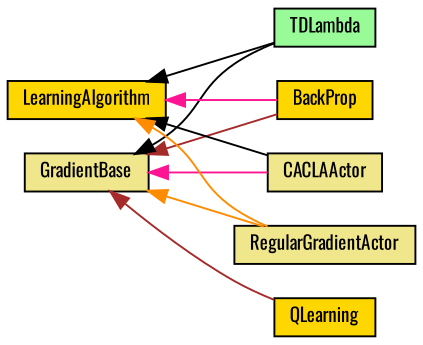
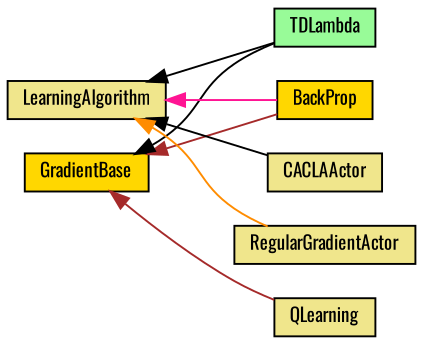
  digraph {
    fontname=Oswald
    rankdir=LR
    node [color=black fillcolor=khaki fontname=Oswald fontsize=10 shape=record style=filled]
    edge [color=black dir=back fontname=Oswald fontsize=10 labelfontname=Helvetica labelfontsize=10 style=solid]
-   n1 [height=0.2 label=GradientBase width=0.4]
+   n1 [fillcolor=gold height=0.2 label=GradientBase width=0.4]
    n2 [fillcolor=gold height=0.2 label=BackProp width=0.4]
    n3 [height=0.2 label=CACLAActor width=0.4]
-   n4 [fillcolor=gold height=0.2 label=QLearning width=0.4]
+   n4 [height=0.2 label=QLearning width=0.4]
    n5 [height=0.2 label=RegularGradientActor width=0.4]
    n6 [fillcolor=palegreen height=0.2 label=TDLambda width=0.4]
-   n7 [fillcolor=gold height=0.2 label=LearningAlgorithm width=0.4]
+   n7 [height=0.2 label=LearningAlgorithm width=0.4]
    n1 -> n2 [color=brown]
-   n1 -> n3 [color=deeppink]
    n1 -> n4 [color=brown]
-   n1 -> n5 [color=darkorange]
    n1 -> n6
    n7 -> n2 [color=deeppink]
    n7 -> n3
    n7 -> n5 [color=darkorange]
    n7 -> n6
  }
